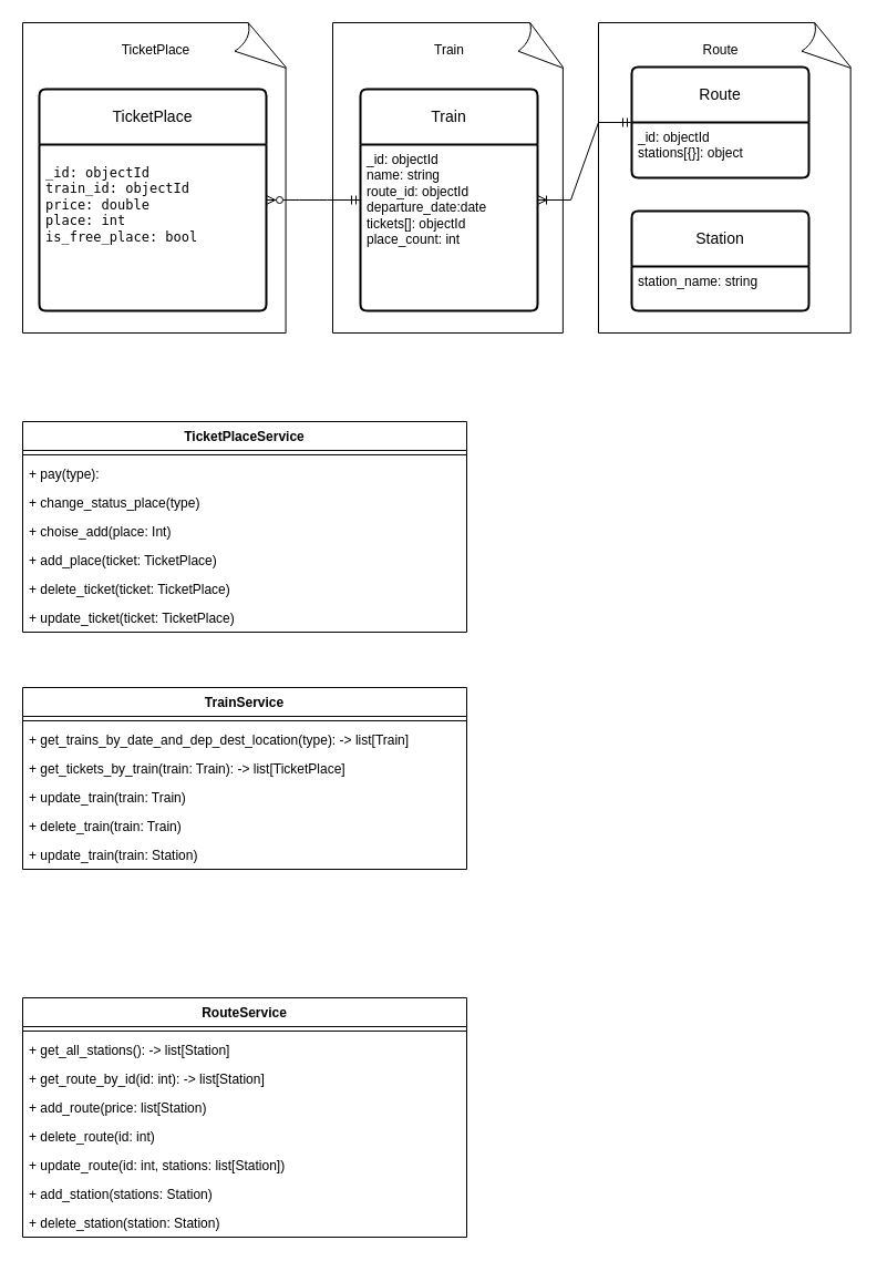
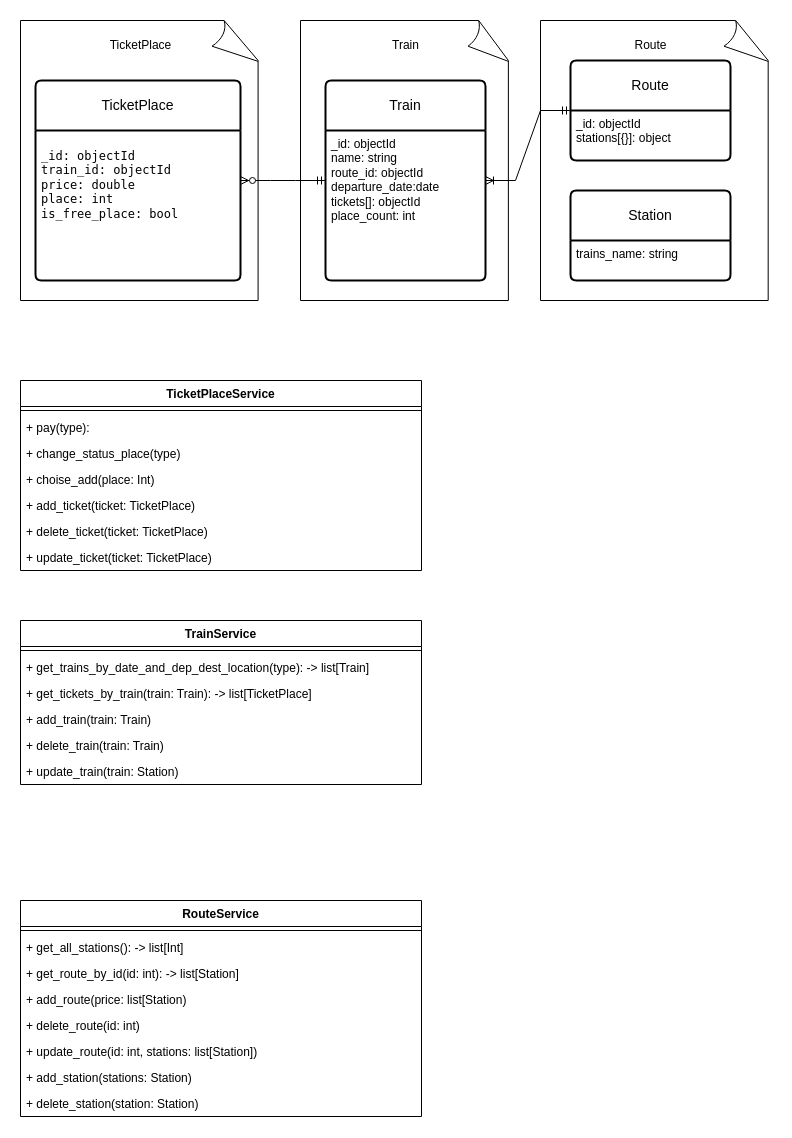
  <mxCell id="0" />
  <mxCell id="1" parent="0" />
  <mxCell id="2" value="" style="whiteSpace=wrap;html=1;shape=mxgraph.basic.document" parent="1" vertex="1"><mxGeometry x="540" y="20" width="230" height="280" as="geometry" /></mxCell>
  <mxCell id="3" value="" style="whiteSpace=wrap;html=1;shape=mxgraph.basic.document" parent="1" vertex="1"><mxGeometry x="20" y="20" width="240" height="280" as="geometry" /></mxCell>
  <mxCell id="4" value="" style="whiteSpace=wrap;html=1;shape=mxgraph.basic.document" parent="1" vertex="1"><mxGeometry x="300" y="20" width="210" height="280" as="geometry" /></mxCell>
  <mxCell id="5" value="TicketPlace" style="text;html=1;align=center;verticalAlign=middle;resizable=0;points=[];autosize=1;strokeColor=none;fillColor=none;" parent="1" vertex="1"><mxGeometry x="95" y="30" width="90" height="30" as="geometry" /></mxCell>
  <mxCell id="6" value="Station" style="swimlane;childLayout=stackLayout;horizontal=1;startSize=50;horizontalStack=0;rounded=1;fontSize=14;fontStyle=0;strokeWidth=2;resizeParent=0;resizeLast=1;shadow=0;dashed=0;align=center;arcSize=4;whiteSpace=wrap;html=1;" parent="1" vertex="1"><mxGeometry x="570" y="190" width="160" height="90" as="geometry" /></mxCell>
- <mxCell id="7" value="&lt;div&gt;station_name: string&lt;/div&gt;" style="align=left;strokeColor=none;fillColor=none;spacingLeft=4;fontSize=12;verticalAlign=top;resizable=0;rotatable=0;part=1;html=1;" parent="6" vertex="1"><mxGeometry y="50" width="160" height="40" as="geometry" /></mxCell>
+ <mxCell id="7" value="&lt;div&gt;trains_name: string&lt;/div&gt;" style="align=left;strokeColor=none;fillColor=none;spacingLeft=4;fontSize=12;verticalAlign=top;resizable=0;rotatable=0;part=1;html=1;" parent="6" vertex="1"><mxGeometry y="50" width="160" height="40" as="geometry" /></mxCell>
  <mxCell id="8" value="Route" style="swimlane;childLayout=stackLayout;horizontal=1;startSize=50;horizontalStack=0;rounded=1;fontSize=14;fontStyle=0;strokeWidth=2;resizeParent=0;resizeLast=1;shadow=0;dashed=0;align=center;arcSize=4;whiteSpace=wrap;html=1;" parent="1" vertex="1"><mxGeometry x="570" y="60" width="160" height="100" as="geometry" /></mxCell>
  <mxCell id="9" value="_id: objectId&lt;div&gt;stations[{}]: object&lt;/div&gt;&lt;div&gt;&lt;br&gt;&lt;/div&gt;&lt;div&gt;&lt;br&gt;&lt;/div&gt;" style="align=left;strokeColor=none;fillColor=none;spacingLeft=4;fontSize=12;verticalAlign=top;resizable=0;rotatable=0;part=1;html=1;" parent="8" vertex="1"><mxGeometry y="50" width="160" height="50" as="geometry" /></mxCell>
  <mxCell id="10" value="TicketPlace" style="swimlane;childLayout=stackLayout;horizontal=1;startSize=50;horizontalStack=0;rounded=1;fontSize=14;fontStyle=0;strokeWidth=2;resizeParent=0;resizeLast=1;shadow=0;dashed=0;align=center;arcSize=4;whiteSpace=wrap;html=1;" parent="1" vertex="1"><mxGeometry x="35" y="80" width="205" height="200" as="geometry"><mxRectangle x="54" y="100" width="110" height="50" as="alternateBounds" /></mxGeometry></mxCell>
  <mxCell id="11" value="&lt;pre&gt;_id: objectId&lt;br&gt;train_id: objectId&lt;br&gt;price: double&lt;br&gt;place: int&lt;br&gt;is_free_place: bool&lt;br&gt;&lt;br&gt;&lt;/pre&gt;" style="align=left;strokeColor=none;fillColor=none;spacingLeft=4;fontSize=12;verticalAlign=top;resizable=0;rotatable=0;part=1;html=1;" parent="10" vertex="1"><mxGeometry y="50" width="205" height="150" as="geometry" /></mxCell>
  <mxCell id="12" value="" style="edgeStyle=entityRelationEdgeStyle;fontSize=12;html=1;endArrow=ERoneToMany;startArrow=ERmandOne;rounded=0;startFill=0;" parent="1" source="8" target="13" edge="1"><mxGeometry width="100" height="100" relative="1" as="geometry"><mxPoint x="260" y="310" as="sourcePoint" /><mxPoint x="360" y="210" as="targetPoint" /></mxGeometry></mxCell>
  <mxCell id="13" value="Train" style="swimlane;childLayout=stackLayout;horizontal=1;startSize=50;horizontalStack=0;rounded=1;fontSize=14;fontStyle=0;strokeWidth=2;resizeParent=0;resizeLast=1;shadow=0;dashed=0;align=center;arcSize=4;whiteSpace=wrap;html=1;" parent="1" vertex="1"><mxGeometry x="325" y="80" width="160" height="200" as="geometry" /></mxCell>
  <mxCell id="14" value="&lt;div&gt;_id: objectId&lt;/div&gt;&lt;div&gt;name: string&lt;br&gt;&lt;/div&gt;&lt;div&gt;route_id: objectId&lt;/div&gt;&lt;div&gt;departure_date:date&lt;/div&gt;&lt;div&gt;tickets[]: objectId&lt;/div&gt;&lt;div&gt;place_count: int&lt;br&gt;&lt;/div&gt;&lt;div&gt;&lt;br&gt;&lt;/div&gt;" style="align=left;strokeColor=none;fillColor=none;spacingLeft=4;fontSize=12;verticalAlign=top;resizable=0;rotatable=0;part=1;html=1;" parent="13" vertex="1"><mxGeometry y="50" width="160" height="150" as="geometry" /></mxCell>
  <mxCell id="15" value="" style="edgeStyle=entityRelationEdgeStyle;fontSize=12;html=1;endArrow=ERzeroToMany;startArrow=ERmandOne;rounded=0;" parent="1" source="13" target="10" edge="1"><mxGeometry width="100" height="100" relative="1" as="geometry"><mxPoint x="220" y="310" as="sourcePoint" /><mxPoint x="320" y="210" as="targetPoint" /></mxGeometry></mxCell>
  <mxCell id="16" value="Train" style="text;html=1;align=center;verticalAlign=middle;resizable=0;points=[];autosize=1;strokeColor=none;fillColor=none;" parent="1" vertex="1"><mxGeometry x="380" y="30" width="50" height="30" as="geometry" /></mxCell>
  <mxCell id="17" value="Route" style="text;html=1;align=center;verticalAlign=middle;resizable=0;points=[];autosize=1;strokeColor=none;fillColor=none;" parent="1" vertex="1"><mxGeometry x="620" y="30" width="60" height="30" as="geometry" /></mxCell>
  <mxCell id="18" value="TicketPlaceService" style="swimlane;fontStyle=1;align=center;verticalAlign=top;childLayout=stackLayout;horizontal=1;startSize=26;horizontalStack=0;resizeParent=1;resizeParentMax=0;resizeLast=0;collapsible=1;marginBottom=0;whiteSpace=wrap;html=1;" parent="1" vertex="1"><mxGeometry x="20" y="380" width="401" height="190" as="geometry" /></mxCell>
  <mxCell id="19" value="" style="line;strokeWidth=1;fillColor=none;align=left;verticalAlign=middle;spacingTop=-1;spacingLeft=3;spacingRight=3;rotatable=0;labelPosition=right;points=[];portConstraint=eastwest;strokeColor=inherit;" parent="18" vertex="1"><mxGeometry y="26" width="401" height="8" as="geometry" /></mxCell>
  <mxCell id="20" value="+ pay(type): " style="text;strokeColor=none;fillColor=none;align=left;verticalAlign=top;spacingLeft=4;spacingRight=4;overflow=hidden;rotatable=0;points=[[0,0.5],[1,0.5]];portConstraint=eastwest;whiteSpace=wrap;html=1;" parent="18" vertex="1"><mxGeometry y="34" width="401" height="26" as="geometry" /></mxCell>
  <mxCell id="21" value="+ change_status_place(type)" style="text;strokeColor=none;fillColor=none;align=left;verticalAlign=top;spacingLeft=4;spacingRight=4;overflow=hidden;rotatable=0;points=[[0,0.5],[1,0.5]];portConstraint=eastwest;whiteSpace=wrap;html=1;" parent="18" vertex="1"><mxGeometry y="60" width="401" height="26" as="geometry" /></mxCell>
  <mxCell id="22" value="+ choise_add(place: Int)" style="text;strokeColor=none;fillColor=none;align=left;verticalAlign=top;spacingLeft=4;spacingRight=4;overflow=hidden;rotatable=0;points=[[0,0.5],[1,0.5]];portConstraint=eastwest;whiteSpace=wrap;html=1;" parent="18" vertex="1"><mxGeometry y="86" width="401" height="26" as="geometry" /></mxCell>
- <mxCell id="23" value="+ add_place(ticket: TicketPlace)" style="text;strokeColor=none;fillColor=none;align=left;verticalAlign=top;spacingLeft=4;spacingRight=4;overflow=hidden;rotatable=0;points=[[0,0.5],[1,0.5]];portConstraint=eastwest;whiteSpace=wrap;html=1;" parent="18" vertex="1"><mxGeometry y="112" width="401" height="26" as="geometry" /></mxCell>
+ <mxCell id="23" value="+ add_ticket(ticket: TicketPlace)" style="text;strokeColor=none;fillColor=none;align=left;verticalAlign=top;spacingLeft=4;spacingRight=4;overflow=hidden;rotatable=0;points=[[0,0.5],[1,0.5]];portConstraint=eastwest;whiteSpace=wrap;html=1;" parent="18" vertex="1"><mxGeometry y="112" width="401" height="26" as="geometry" /></mxCell>
  <mxCell id="24" value="+ delete_ticket(ticket: TicketPlace)" style="text;strokeColor=none;fillColor=none;align=left;verticalAlign=top;spacingLeft=4;spacingRight=4;overflow=hidden;rotatable=0;points=[[0,0.5],[1,0.5]];portConstraint=eastwest;whiteSpace=wrap;html=1;" parent="18" vertex="1"><mxGeometry y="138" width="401" height="26" as="geometry" /></mxCell>
  <mxCell id="25" value="+ update_ticket(ticket: TicketPlace)" style="text;strokeColor=none;fillColor=none;align=left;verticalAlign=top;spacingLeft=4;spacingRight=4;overflow=hidden;rotatable=0;points=[[0,0.5],[1,0.5]];portConstraint=eastwest;whiteSpace=wrap;html=1;" parent="18" vertex="1"><mxGeometry y="164" width="401" height="26" as="geometry" /></mxCell>
  <mxCell id="26" value="TrainService" style="swimlane;fontStyle=1;align=center;verticalAlign=top;childLayout=stackLayout;horizontal=1;startSize=26;horizontalStack=0;resizeParent=1;resizeParentMax=0;resizeLast=0;collapsible=1;marginBottom=0;whiteSpace=wrap;html=1;" parent="1" vertex="1"><mxGeometry x="20" y="620" width="401" height="164" as="geometry" /></mxCell>
  <mxCell id="27" value="" style="line;strokeWidth=1;fillColor=none;align=left;verticalAlign=middle;spacingTop=-1;spacingLeft=3;spacingRight=3;rotatable=0;labelPosition=right;points=[];portConstraint=eastwest;strokeColor=inherit;" parent="26" vertex="1"><mxGeometry y="26" width="401" height="8" as="geometry" /></mxCell>
  <mxCell id="28" value="+ get_trains_by_date_and_dep_dest_location(type): -&amp;gt; list[Train]" style="text;strokeColor=none;fillColor=none;align=left;verticalAlign=top;spacingLeft=4;spacingRight=4;overflow=hidden;rotatable=0;points=[[0,0.5],[1,0.5]];portConstraint=eastwest;whiteSpace=wrap;html=1;" parent="26" vertex="1"><mxGeometry y="34" width="401" height="26" as="geometry" /></mxCell>
  <mxCell id="29" value="+ get_tickets_by_train(train: Train): -&amp;gt; list[TicketPlace]" style="text;strokeColor=none;fillColor=none;align=left;verticalAlign=top;spacingLeft=4;spacingRight=4;overflow=hidden;rotatable=0;points=[[0,0.5],[1,0.5]];portConstraint=eastwest;whiteSpace=wrap;html=1;" parent="26" vertex="1"><mxGeometry y="60" width="401" height="26" as="geometry" /></mxCell>
- <mxCell id="30" value="+ update_train(train: Train)" style="text;strokeColor=none;fillColor=none;align=left;verticalAlign=top;spacingLeft=4;spacingRight=4;overflow=hidden;rotatable=0;points=[[0,0.5],[1,0.5]];portConstraint=eastwest;whiteSpace=wrap;html=1;" parent="26" vertex="1"><mxGeometry y="86" width="401" height="26" as="geometry" /></mxCell>
+ <mxCell id="30" value="+ add_train(train: Train)" style="text;strokeColor=none;fillColor=none;align=left;verticalAlign=top;spacingLeft=4;spacingRight=4;overflow=hidden;rotatable=0;points=[[0,0.5],[1,0.5]];portConstraint=eastwest;whiteSpace=wrap;html=1;" parent="26" vertex="1"><mxGeometry y="86" width="401" height="26" as="geometry" /></mxCell>
  <mxCell id="31" value="+ delete_train(train: Train)" style="text;strokeColor=none;fillColor=none;align=left;verticalAlign=top;spacingLeft=4;spacingRight=4;overflow=hidden;rotatable=0;points=[[0,0.5],[1,0.5]];portConstraint=eastwest;whiteSpace=wrap;html=1;" parent="26" vertex="1"><mxGeometry y="112" width="401" height="26" as="geometry" /></mxCell>
  <mxCell id="32" value="+ update_train(train: Station)" style="text;strokeColor=none;fillColor=none;align=left;verticalAlign=top;spacingLeft=4;spacingRight=4;overflow=hidden;rotatable=0;points=[[0,0.5],[1,0.5]];portConstraint=eastwest;whiteSpace=wrap;html=1;" parent="26" vertex="1"><mxGeometry y="138" width="401" height="26" as="geometry" /></mxCell>
  <mxCell id="33" value="RouteService" style="swimlane;fontStyle=1;align=center;verticalAlign=top;childLayout=stackLayout;horizontal=1;startSize=26;horizontalStack=0;resizeParent=1;resizeParentMax=0;resizeLast=0;collapsible=1;marginBottom=0;whiteSpace=wrap;html=1;" parent="1" vertex="1"><mxGeometry x="20" y="900" width="401" height="216" as="geometry" /></mxCell>
  <mxCell id="34" value="" style="line;strokeWidth=1;fillColor=none;align=left;verticalAlign=middle;spacingTop=-1;spacingLeft=3;spacingRight=3;rotatable=0;labelPosition=right;points=[];portConstraint=eastwest;strokeColor=inherit;" parent="33" vertex="1"><mxGeometry y="26" width="401" height="8" as="geometry" /></mxCell>
- <mxCell id="35" value="+ get_all_stations(): -&amp;gt; list[Station]" style="text;strokeColor=none;fillColor=none;align=left;verticalAlign=top;spacingLeft=4;spacingRight=4;overflow=hidden;rotatable=0;points=[[0,0.5],[1,0.5]];portConstraint=eastwest;whiteSpace=wrap;html=1;" parent="33" vertex="1"><mxGeometry y="34" width="401" height="26" as="geometry" /></mxCell>
+ <mxCell id="35" value="+ get_all_stations(): -&amp;gt; list[Int]" style="text;strokeColor=none;fillColor=none;align=left;verticalAlign=top;spacingLeft=4;spacingRight=4;overflow=hidden;rotatable=0;points=[[0,0.5],[1,0.5]];portConstraint=eastwest;whiteSpace=wrap;html=1;" parent="33" vertex="1"><mxGeometry y="34" width="401" height="26" as="geometry" /></mxCell>
  <mxCell id="36" value="+ get_route_by_id(id: int): -&amp;gt; list[Station]" style="text;strokeColor=none;fillColor=none;align=left;verticalAlign=top;spacingLeft=4;spacingRight=4;overflow=hidden;rotatable=0;points=[[0,0.5],[1,0.5]];portConstraint=eastwest;whiteSpace=wrap;html=1;" parent="33" vertex="1"><mxGeometry y="60" width="401" height="26" as="geometry" /></mxCell>
  <mxCell id="37" value="+ add_route(price: list[Station)" style="text;strokeColor=none;fillColor=none;align=left;verticalAlign=top;spacingLeft=4;spacingRight=4;overflow=hidden;rotatable=0;points=[[0,0.5],[1,0.5]];portConstraint=eastwest;whiteSpace=wrap;html=1;" parent="33" vertex="1"><mxGeometry y="86" width="401" height="26" as="geometry" /></mxCell>
  <mxCell id="38" value="+ delete_route(id: int)" style="text;strokeColor=none;fillColor=none;align=left;verticalAlign=top;spacingLeft=4;spacingRight=4;overflow=hidden;rotatable=0;points=[[0,0.5],[1,0.5]];portConstraint=eastwest;whiteSpace=wrap;html=1;" parent="33" vertex="1"><mxGeometry y="112" width="401" height="26" as="geometry" /></mxCell>
  <mxCell id="39" value="+ update_route(id: int, stations: list[Station])" style="text;strokeColor=none;fillColor=none;align=left;verticalAlign=top;spacingLeft=4;spacingRight=4;overflow=hidden;rotatable=0;points=[[0,0.5],[1,0.5]];portConstraint=eastwest;whiteSpace=wrap;html=1;" parent="33" vertex="1"><mxGeometry y="138" width="401" height="26" as="geometry" /></mxCell>
  <mxCell id="40" value="+ add_station(stations: Station)" style="text;strokeColor=none;fillColor=none;align=left;verticalAlign=top;spacingLeft=4;spacingRight=4;overflow=hidden;rotatable=0;points=[[0,0.5],[1,0.5]];portConstraint=eastwest;whiteSpace=wrap;html=1;" parent="33" vertex="1"><mxGeometry y="164" width="401" height="26" as="geometry" /></mxCell>
  <mxCell id="41" value="+ delete_station(station: Station)" style="text;strokeColor=none;fillColor=none;align=left;verticalAlign=top;spacingLeft=4;spacingRight=4;overflow=hidden;rotatable=0;points=[[0,0.5],[1,0.5]];portConstraint=eastwest;whiteSpace=wrap;html=1;" parent="33" vertex="1"><mxGeometry y="190" width="401" height="26" as="geometry" /></mxCell>
